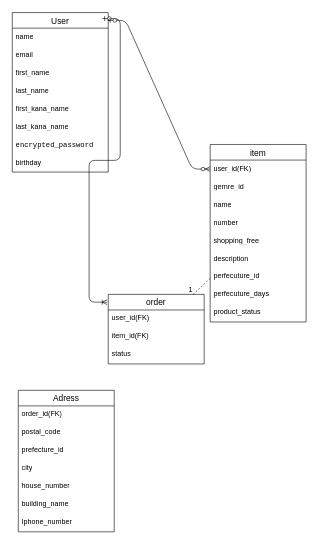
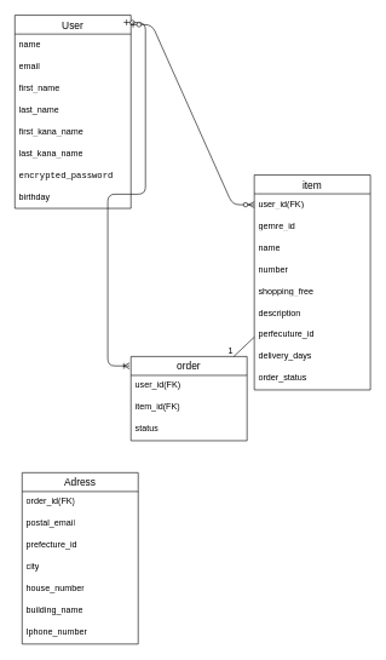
  <mxCell id="0" />
  <mxCell id="1" parent="0" />
  <mxCell id="2" value="User" style="swimlane;fontStyle=0;childLayout=stackLayout;horizontal=1;startSize=26;horizontalStack=0;resizeParent=1;resizeParentMax=0;resizeLast=0;collapsible=1;marginBottom=0;align=center;fontSize=14;" parent="1" vertex="1"><mxGeometry x="20" y="20" width="160" height="266" as="geometry" /></mxCell>
  <mxCell id="3" value="" style="edgeStyle=entityRelationEdgeStyle;fontSize=12;html=1;endArrow=ERoneToMany;startArrow=ERzeroToOne;entryX=-0.012;entryY=0.112;entryDx=0;entryDy=0;entryPerimeter=0;" parent="2" target="31" edge="1"><mxGeometry width="100" height="100" relative="1" as="geometry"><mxPoint x="150" y="10" as="sourcePoint" /><mxPoint x="250" y="-90" as="targetPoint" /></mxGeometry></mxCell>
  <mxCell id="4" value="name" style="text;strokeColor=none;fillColor=none;spacingLeft=4;spacingRight=4;overflow=hidden;rotatable=0;points=[[0,0.5],[1,0.5]];portConstraint=eastwest;fontSize=12;whiteSpace=wrap;html=1;" parent="2" vertex="1"><mxGeometry y="26" width="160" height="30" as="geometry" /></mxCell>
  <mxCell id="5" value="email" style="text;strokeColor=none;fillColor=none;spacingLeft=4;spacingRight=4;overflow=hidden;rotatable=0;points=[[0,0.5],[1,0.5]];portConstraint=eastwest;fontSize=12;whiteSpace=wrap;html=1;" parent="2" vertex="1"><mxGeometry y="56" width="160" height="30" as="geometry" /></mxCell>
  <mxCell id="6" value="first_name" style="text;strokeColor=none;fillColor=none;spacingLeft=4;spacingRight=4;overflow=hidden;rotatable=0;points=[[0,0.5],[1,0.5]];portConstraint=eastwest;fontSize=12;whiteSpace=wrap;html=1;" parent="2" vertex="1"><mxGeometry y="86" width="160" height="30" as="geometry" /></mxCell>
  <mxCell id="7" value="last_name&lt;br&gt;&lt;div&gt;&lt;br&gt;&lt;/div&gt;&lt;div&gt;&lt;br&gt;&lt;/div&gt;" style="text;strokeColor=none;fillColor=none;spacingLeft=4;spacingRight=4;overflow=hidden;rotatable=0;points=[[0,0.5],[1,0.5]];portConstraint=eastwest;fontSize=12;whiteSpace=wrap;html=1;" parent="2" vertex="1"><mxGeometry y="116" width="160" height="30" as="geometry" /></mxCell>
  <mxCell id="8" value="first_kana_name" style="text;strokeColor=none;fillColor=none;spacingLeft=4;spacingRight=4;overflow=hidden;rotatable=0;points=[[0,0.5],[1,0.5]];portConstraint=eastwest;fontSize=12;whiteSpace=wrap;html=1;" vertex="1" parent="2"><mxGeometry y="146" width="160" height="30" as="geometry" /></mxCell>
  <mxCell id="9" value="last_kana_name" style="text;strokeColor=none;fillColor=none;spacingLeft=4;spacingRight=4;overflow=hidden;rotatable=0;points=[[0,0.5],[1,0.5]];portConstraint=eastwest;fontSize=12;whiteSpace=wrap;html=1;" vertex="1" parent="2"><mxGeometry y="176" width="160" height="30" as="geometry" /></mxCell>
  <mxCell id="10" value="&lt;div style=&quot;font-family: Menlo, Monaco, &amp;quot;Courier New&amp;quot;, monospace; line-height: 18px; white-space: pre;&quot;&gt;&lt;span&gt;&lt;font style=&quot;color: rgb(0, 0, 0);&quot;&gt;encrypted_password &lt;/font&gt;&lt;/span&gt;&lt;/div&gt;" style="text;strokeColor=none;fillColor=none;spacingLeft=4;spacingRight=4;overflow=hidden;rotatable=0;points=[[0,0.5],[1,0.5]];portConstraint=eastwest;fontSize=12;whiteSpace=wrap;html=1;labelBackgroundColor=none;" parent="2" vertex="1"><mxGeometry y="206" width="160" height="30" as="geometry" /></mxCell>
  <mxCell id="11" value="birthday&lt;div&gt;&lt;br&gt;&lt;/div&gt;" style="text;strokeColor=none;fillColor=none;spacingLeft=4;spacingRight=4;overflow=hidden;rotatable=0;points=[[0,0.5],[1,0.5]];portConstraint=eastwest;fontSize=12;whiteSpace=wrap;html=1;" parent="2" vertex="1"><mxGeometry y="236" width="160" height="30" as="geometry" /></mxCell>
  <mxCell id="12" value="Adress" style="swimlane;fontStyle=0;childLayout=stackLayout;horizontal=1;startSize=26;horizontalStack=0;resizeParent=1;resizeParentMax=0;resizeLast=0;collapsible=1;marginBottom=0;align=center;fontSize=14;" parent="1" vertex="1"><mxGeometry x="30" y="650" width="160" height="236" as="geometry" /></mxCell>
  <mxCell id="13" value="order_id(FK)" style="text;strokeColor=none;fillColor=none;spacingLeft=4;spacingRight=4;overflow=hidden;rotatable=0;points=[[0,0.5],[1,0.5]];portConstraint=eastwest;fontSize=12;whiteSpace=wrap;html=1;" parent="12" vertex="1"><mxGeometry y="26" width="160" height="30" as="geometry" /></mxCell>
- <mxCell id="14" value="postal_code" style="text;strokeColor=none;fillColor=none;spacingLeft=4;spacingRight=4;overflow=hidden;rotatable=0;points=[[0,0.5],[1,0.5]];portConstraint=eastwest;fontSize=12;whiteSpace=wrap;html=1;" parent="12" vertex="1"><mxGeometry y="56" width="160" height="30" as="geometry" /></mxCell>
+ <mxCell id="14" value="postal_email" style="text;strokeColor=none;fillColor=none;spacingLeft=4;spacingRight=4;overflow=hidden;rotatable=0;points=[[0,0.5],[1,0.5]];portConstraint=eastwest;fontSize=12;whiteSpace=wrap;html=1;" parent="12" vertex="1"><mxGeometry y="56" width="160" height="30" as="geometry" /></mxCell>
  <mxCell id="15" value="prefecture_id" style="text;strokeColor=none;fillColor=none;spacingLeft=4;spacingRight=4;overflow=hidden;rotatable=0;points=[[0,0.5],[1,0.5]];portConstraint=eastwest;fontSize=12;whiteSpace=wrap;html=1;" parent="12" vertex="1"><mxGeometry y="86" width="160" height="30" as="geometry" /></mxCell>
  <mxCell id="16" value="city" style="text;strokeColor=none;fillColor=none;spacingLeft=4;spacingRight=4;overflow=hidden;rotatable=0;points=[[0,0.5],[1,0.5]];portConstraint=eastwest;fontSize=12;whiteSpace=wrap;html=1;" parent="12" vertex="1"><mxGeometry y="116" width="160" height="30" as="geometry" /></mxCell>
  <mxCell id="17" value="house_number" style="text;strokeColor=none;fillColor=none;spacingLeft=4;spacingRight=4;overflow=hidden;rotatable=0;points=[[0,0.5],[1,0.5]];portConstraint=eastwest;fontSize=12;whiteSpace=wrap;html=1;" parent="12" vertex="1"><mxGeometry y="146" width="160" height="30" as="geometry" /></mxCell>
  <mxCell id="18" value="building_name" style="text;strokeColor=none;fillColor=none;spacingLeft=4;spacingRight=4;overflow=hidden;rotatable=0;points=[[0,0.5],[1,0.5]];portConstraint=eastwest;fontSize=12;whiteSpace=wrap;html=1;" parent="12" vertex="1"><mxGeometry y="176" width="160" height="30" as="geometry" /></mxCell>
  <mxCell id="19" value="Iphone_number" style="text;strokeColor=none;fillColor=none;spacingLeft=4;spacingRight=4;overflow=hidden;rotatable=0;points=[[0,0.5],[1,0.5]];portConstraint=eastwest;fontSize=12;whiteSpace=wrap;html=1;" parent="12" vertex="1"><mxGeometry y="206" width="160" height="30" as="geometry" /></mxCell>
  <mxCell id="20" value="item" style="swimlane;fontStyle=0;childLayout=stackLayout;horizontal=1;startSize=26;horizontalStack=0;resizeParent=1;resizeParentMax=0;resizeLast=0;collapsible=1;marginBottom=0;align=center;fontSize=14;" parent="1" vertex="1"><mxGeometry x="350" y="240" width="160" height="296" as="geometry" /></mxCell>
  <mxCell id="21" value="user_id(FK)" style="text;strokeColor=none;fillColor=none;spacingLeft=4;spacingRight=4;overflow=hidden;rotatable=0;points=[[0,0.5],[1,0.5]];portConstraint=eastwest;fontSize=12;whiteSpace=wrap;html=1;" parent="20" vertex="1"><mxGeometry y="26" width="160" height="30" as="geometry" /></mxCell>
  <mxCell id="22" value="gernre_id" style="text;strokeColor=none;fillColor=none;spacingLeft=4;spacingRight=4;overflow=hidden;rotatable=0;points=[[0,0.5],[1,0.5]];portConstraint=eastwest;fontSize=12;whiteSpace=wrap;html=1;" parent="20" vertex="1"><mxGeometry y="56" width="160" height="30" as="geometry" /></mxCell>
  <mxCell id="23" value="name" style="text;strokeColor=none;fillColor=none;spacingLeft=4;spacingRight=4;overflow=hidden;rotatable=0;points=[[0,0.5],[1,0.5]];portConstraint=eastwest;fontSize=12;whiteSpace=wrap;html=1;" parent="20" vertex="1"><mxGeometry y="86" width="160" height="30" as="geometry" /></mxCell>
  <mxCell id="24" value="number" style="text;strokeColor=none;fillColor=none;spacingLeft=4;spacingRight=4;overflow=hidden;rotatable=0;points=[[0,0.5],[1,0.5]];portConstraint=eastwest;fontSize=12;whiteSpace=wrap;html=1;" parent="20" vertex="1"><mxGeometry y="116" width="160" height="30" as="geometry" /></mxCell>
  <mxCell id="25" value="shopping_free" style="text;strokeColor=none;fillColor=none;spacingLeft=4;spacingRight=4;overflow=hidden;rotatable=0;points=[[0,0.5],[1,0.5]];portConstraint=eastwest;fontSize=12;whiteSpace=wrap;html=1;" vertex="1" parent="20"><mxGeometry y="146" width="160" height="30" as="geometry" /></mxCell>
  <mxCell id="26" value="description&lt;div&gt;&lt;br&gt;&lt;/div&gt;" style="text;strokeColor=none;fillColor=none;spacingLeft=4;spacingRight=4;overflow=hidden;rotatable=0;points=[[0,0.5],[1,0.5]];portConstraint=eastwest;fontSize=12;whiteSpace=wrap;html=1;" parent="20" vertex="1"><mxGeometry y="176" width="160" height="30" as="geometry" /></mxCell>
  <mxCell id="27" value="perfecuture_id" style="text;strokeColor=none;fillColor=none;spacingLeft=4;spacingRight=4;overflow=hidden;rotatable=0;points=[[0,0.5],[1,0.5]];portConstraint=eastwest;fontSize=12;whiteSpace=wrap;html=1;" vertex="1" parent="20"><mxGeometry y="206" width="160" height="30" as="geometry" /></mxCell>
- <mxCell id="28" value="perfecuture_days" style="text;strokeColor=none;fillColor=none;spacingLeft=4;spacingRight=4;overflow=hidden;rotatable=0;points=[[0,0.5],[1,0.5]];portConstraint=eastwest;fontSize=12;whiteSpace=wrap;html=1;" vertex="1" parent="20"><mxGeometry y="236" width="160" height="30" as="geometry" /></mxCell>
- <mxCell id="29" value="product_status" style="text;strokeColor=none;fillColor=none;spacingLeft=4;spacingRight=4;overflow=hidden;rotatable=0;points=[[0,0.5],[1,0.5]];portConstraint=eastwest;fontSize=12;whiteSpace=wrap;html=1;" vertex="1" parent="20"><mxGeometry y="266" width="160" height="30" as="geometry" /></mxCell>
+ <mxCell id="28" value="delivery_days" style="text;strokeColor=none;fillColor=none;spacingLeft=4;spacingRight=4;overflow=hidden;rotatable=0;points=[[0,0.5],[1,0.5]];portConstraint=eastwest;fontSize=12;whiteSpace=wrap;html=1;" vertex="1" parent="20"><mxGeometry y="236" width="160" height="30" as="geometry" /></mxCell>
+ <mxCell id="29" value="order_status" style="text;strokeColor=none;fillColor=none;spacingLeft=4;spacingRight=4;overflow=hidden;rotatable=0;points=[[0,0.5],[1,0.5]];portConstraint=eastwest;fontSize=12;whiteSpace=wrap;html=1;" vertex="1" parent="20"><mxGeometry y="266" width="160" height="30" as="geometry" /></mxCell>
  <mxCell id="30" value="" style="edgeStyle=entityRelationEdgeStyle;fontSize=12;html=1;endArrow=ERzeroToMany;startArrow=ERzeroToOne;exitX=0.994;exitY=0.049;exitDx=0;exitDy=0;exitPerimeter=0;" parent="1" source="2" target="21" edge="1"><mxGeometry width="100" height="100" relative="1" as="geometry"><mxPoint x="200" y="310" as="sourcePoint" /><mxPoint x="300" y="210" as="targetPoint" /></mxGeometry></mxCell>
  <mxCell id="31" value="order" style="swimlane;fontStyle=0;childLayout=stackLayout;horizontal=1;startSize=26;horizontalStack=0;resizeParent=1;resizeParentMax=0;resizeLast=0;collapsible=1;marginBottom=0;align=center;fontSize=14;" parent="1" vertex="1"><mxGeometry x="180" y="490" width="160" height="116" as="geometry" /></mxCell>
  <mxCell id="32" value="user_id(FK)" style="text;strokeColor=none;fillColor=none;spacingLeft=4;spacingRight=4;overflow=hidden;rotatable=0;points=[[0,0.5],[1,0.5]];portConstraint=eastwest;fontSize=12;whiteSpace=wrap;html=1;" parent="31" vertex="1"><mxGeometry y="26" width="160" height="30" as="geometry" /></mxCell>
  <mxCell id="33" value="item_id(FK)" style="text;strokeColor=none;fillColor=none;spacingLeft=4;spacingRight=4;overflow=hidden;rotatable=0;points=[[0,0.5],[1,0.5]];portConstraint=eastwest;fontSize=12;whiteSpace=wrap;html=1;" parent="31" vertex="1"><mxGeometry y="56" width="160" height="30" as="geometry" /></mxCell>
  <mxCell id="34" value="status" style="text;strokeColor=none;fillColor=none;spacingLeft=4;spacingRight=4;overflow=hidden;rotatable=0;points=[[0,0.5],[1,0.5]];portConstraint=eastwest;fontSize=12;whiteSpace=wrap;html=1;" parent="31" vertex="1"><mxGeometry y="86" width="160" height="30" as="geometry" /></mxCell>
- <mxCell id="35" value="" style="endArrow=none;html=1;rounded=0;dashed=1;" parent="1" source="20" target="31" edge="1"><mxGeometry relative="1" as="geometry"><mxPoint x="240" y="330" as="sourcePoint" /><mxPoint x="400" y="330" as="targetPoint" /></mxGeometry></mxCell>
+ <mxCell id="35" value="" style="endArrow=none;html=1;rounded=0;" parent="1" source="20" target="31" edge="1"><mxGeometry relative="1" as="geometry"><mxPoint x="240" y="330" as="sourcePoint" /><mxPoint x="400" y="330" as="targetPoint" /></mxGeometry></mxCell>
  <mxCell id="36" value="1" style="resizable=0;html=1;whiteSpace=wrap;align=right;verticalAlign=bottom;" parent="35" connectable="0" vertex="1"><mxGeometry x="1" relative="1" as="geometry" /></mxCell>
